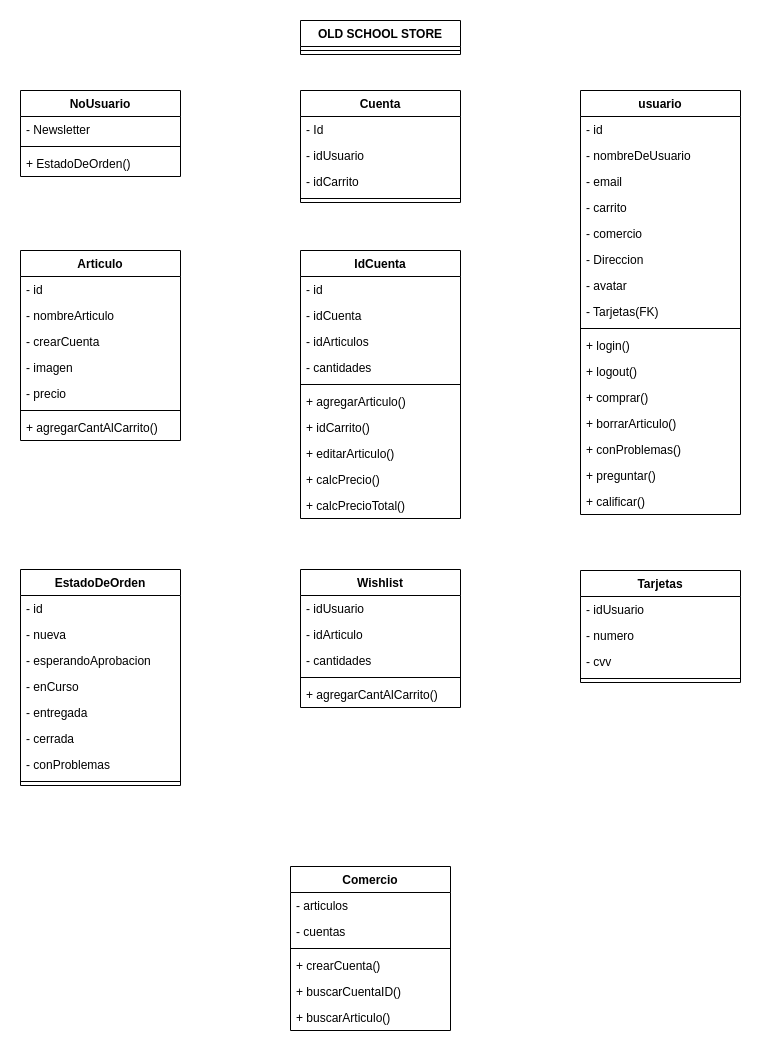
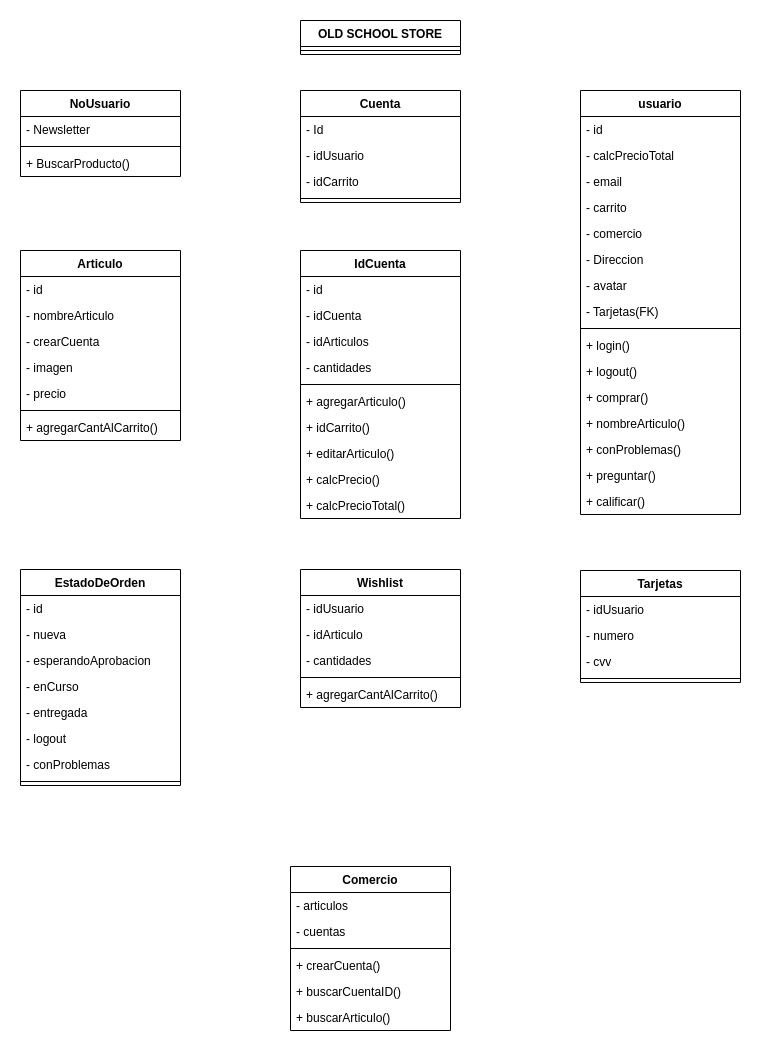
  <mxCell id="0" />
  <mxCell id="1" parent="0" />
  <mxCell id="2" value="Cuenta" style="swimlane;fontStyle=1;align=center;verticalAlign=top;childLayout=stackLayout;horizontal=1;startSize=26;horizontalStack=0;resizeParent=1;resizeParentMax=0;resizeLast=0;collapsible=1;marginBottom=0;" vertex="1" parent="1"><mxGeometry x="300" y="90" width="160" height="112" as="geometry" /></mxCell>
  <mxCell id="3" value="- Id" style="text;strokeColor=none;fillColor=none;align=left;verticalAlign=top;spacingLeft=4;spacingRight=4;overflow=hidden;rotatable=0;points=[[0,0.5],[1,0.5]];portConstraint=eastwest;" vertex="1" parent="2"><mxGeometry y="26" width="160" height="26" as="geometry" /></mxCell>
  <mxCell id="4" value="- idUsuario" style="text;strokeColor=none;fillColor=none;align=left;verticalAlign=top;spacingLeft=4;spacingRight=4;overflow=hidden;rotatable=0;points=[[0,0.5],[1,0.5]];portConstraint=eastwest;" vertex="1" parent="2"><mxGeometry y="52" width="160" height="26" as="geometry" /></mxCell>
  <mxCell id="5" value="- idCarrito" style="text;strokeColor=none;fillColor=none;align=left;verticalAlign=top;spacingLeft=4;spacingRight=4;overflow=hidden;rotatable=0;points=[[0,0.5],[1,0.5]];portConstraint=eastwest;" vertex="1" parent="2"><mxGeometry y="78" width="160" height="26" as="geometry" /></mxCell>
  <mxCell id="6" value="" style="line;strokeWidth=1;fillColor=none;align=left;verticalAlign=middle;spacingTop=-1;spacingLeft=3;spacingRight=3;rotatable=0;labelPosition=right;points=[];portConstraint=eastwest;" vertex="1" parent="2"><mxGeometry y="104" width="160" height="8" as="geometry" /></mxCell>
  <mxCell id="7" value="Comercio" style="swimlane;fontStyle=1;align=center;verticalAlign=top;childLayout=stackLayout;horizontal=1;startSize=26;horizontalStack=0;resizeParent=1;resizeParentMax=0;resizeLast=0;collapsible=1;marginBottom=0;" vertex="1" parent="1"><mxGeometry x="290" y="866" width="160" height="164" as="geometry" /></mxCell>
  <mxCell id="8" value="- articulos" style="text;strokeColor=none;fillColor=none;align=left;verticalAlign=top;spacingLeft=4;spacingRight=4;overflow=hidden;rotatable=0;points=[[0,0.5],[1,0.5]];portConstraint=eastwest;" vertex="1" parent="7"><mxGeometry y="26" width="160" height="26" as="geometry" /></mxCell>
  <mxCell id="9" value="- cuentas" style="text;strokeColor=none;fillColor=none;align=left;verticalAlign=top;spacingLeft=4;spacingRight=4;overflow=hidden;rotatable=0;points=[[0,0.5],[1,0.5]];portConstraint=eastwest;" vertex="1" parent="7"><mxGeometry y="52" width="160" height="26" as="geometry" /></mxCell>
  <mxCell id="10" value="" style="line;strokeWidth=1;fillColor=none;align=left;verticalAlign=middle;spacingTop=-1;spacingLeft=3;spacingRight=3;rotatable=0;labelPosition=right;points=[];portConstraint=eastwest;" vertex="1" parent="7"><mxGeometry y="78" width="160" height="8" as="geometry" /></mxCell>
  <mxCell id="11" value="+ crearCuenta()" style="text;strokeColor=none;fillColor=none;align=left;verticalAlign=top;spacingLeft=4;spacingRight=4;overflow=hidden;rotatable=0;points=[[0,0.5],[1,0.5]];portConstraint=eastwest;" vertex="1" parent="7"><mxGeometry y="86" width="160" height="26" as="geometry" /></mxCell>
  <mxCell id="12" value="+ buscarCuentaID()" style="text;strokeColor=none;fillColor=none;align=left;verticalAlign=top;spacingLeft=4;spacingRight=4;overflow=hidden;rotatable=0;points=[[0,0.5],[1,0.5]];portConstraint=eastwest;" vertex="1" parent="7"><mxGeometry y="112" width="160" height="26" as="geometry" /></mxCell>
  <mxCell id="13" value="+ buscarArticulo()" style="text;strokeColor=none;fillColor=none;align=left;verticalAlign=top;spacingLeft=4;spacingRight=4;overflow=hidden;rotatable=0;points=[[0,0.5],[1,0.5]];portConstraint=eastwest;" vertex="1" parent="7"><mxGeometry y="138" width="160" height="26" as="geometry" /></mxCell>
  <mxCell id="14" value="usuario" style="swimlane;fontStyle=1;align=center;verticalAlign=top;childLayout=stackLayout;horizontal=1;startSize=26;horizontalStack=0;resizeParent=1;resizeParentMax=0;resizeLast=0;collapsible=1;marginBottom=0;" vertex="1" parent="1"><mxGeometry x="580" y="90" width="160" height="424" as="geometry" /></mxCell>
  <mxCell id="15" value="- id&#10;" style="text;strokeColor=none;fillColor=none;align=left;verticalAlign=top;spacingLeft=4;spacingRight=4;overflow=hidden;rotatable=0;points=[[0,0.5],[1,0.5]];portConstraint=eastwest;" vertex="1" parent="14"><mxGeometry y="26" width="160" height="26" as="geometry" /></mxCell>
- <mxCell id="16" value="- nombreDeUsuario" style="text;strokeColor=none;fillColor=none;align=left;verticalAlign=top;spacingLeft=4;spacingRight=4;overflow=hidden;rotatable=0;points=[[0,0.5],[1,0.5]];portConstraint=eastwest;" vertex="1" parent="14"><mxGeometry y="52" width="160" height="26" as="geometry" /></mxCell>
+ <mxCell id="16" value="- calcPrecioTotal" style="text;strokeColor=none;fillColor=none;align=left;verticalAlign=top;spacingLeft=4;spacingRight=4;overflow=hidden;rotatable=0;points=[[0,0.5],[1,0.5]];portConstraint=eastwest;" vertex="1" parent="14"><mxGeometry y="52" width="160" height="26" as="geometry" /></mxCell>
  <mxCell id="17" value="- email" style="text;strokeColor=none;fillColor=none;align=left;verticalAlign=top;spacingLeft=4;spacingRight=4;overflow=hidden;rotatable=0;points=[[0,0.5],[1,0.5]];portConstraint=eastwest;" vertex="1" parent="14"><mxGeometry y="78" width="160" height="26" as="geometry" /></mxCell>
  <mxCell id="18" value="- carrito" style="text;strokeColor=none;fillColor=none;align=left;verticalAlign=top;spacingLeft=4;spacingRight=4;overflow=hidden;rotatable=0;points=[[0,0.5],[1,0.5]];portConstraint=eastwest;" vertex="1" parent="14"><mxGeometry y="104" width="160" height="26" as="geometry" /></mxCell>
  <mxCell id="19" value="- comercio" style="text;strokeColor=none;fillColor=none;align=left;verticalAlign=top;spacingLeft=4;spacingRight=4;overflow=hidden;rotatable=0;points=[[0,0.5],[1,0.5]];portConstraint=eastwest;" vertex="1" parent="14"><mxGeometry y="130" width="160" height="26" as="geometry" /></mxCell>
  <mxCell id="20" value="- Direccion" style="text;strokeColor=none;fillColor=none;align=left;verticalAlign=top;spacingLeft=4;spacingRight=4;overflow=hidden;rotatable=0;points=[[0,0.5],[1,0.5]];portConstraint=eastwest;" vertex="1" parent="14"><mxGeometry y="156" width="160" height="26" as="geometry" /></mxCell>
  <mxCell id="21" value="- avatar" style="text;strokeColor=none;fillColor=none;align=left;verticalAlign=top;spacingLeft=4;spacingRight=4;overflow=hidden;rotatable=0;points=[[0,0.5],[1,0.5]];portConstraint=eastwest;" vertex="1" parent="14"><mxGeometry y="182" width="160" height="26" as="geometry" /></mxCell>
  <mxCell id="22" value="- Tarjetas(FK)" style="text;strokeColor=none;fillColor=none;align=left;verticalAlign=top;spacingLeft=4;spacingRight=4;overflow=hidden;rotatable=0;points=[[0,0.5],[1,0.5]];portConstraint=eastwest;" vertex="1" parent="14"><mxGeometry y="208" width="160" height="26" as="geometry" /></mxCell>
  <mxCell id="23" value="" style="line;strokeWidth=1;fillColor=none;align=left;verticalAlign=middle;spacingTop=-1;spacingLeft=3;spacingRight=3;rotatable=0;labelPosition=right;points=[];portConstraint=eastwest;" vertex="1" parent="14"><mxGeometry y="234" width="160" height="8" as="geometry" /></mxCell>
  <mxCell id="24" value="+ login()" style="text;strokeColor=none;fillColor=none;align=left;verticalAlign=top;spacingLeft=4;spacingRight=4;overflow=hidden;rotatable=0;points=[[0,0.5],[1,0.5]];portConstraint=eastwest;" vertex="1" parent="14"><mxGeometry y="242" width="160" height="26" as="geometry" /></mxCell>
  <mxCell id="25" value="+ logout()" style="text;strokeColor=none;fillColor=none;align=left;verticalAlign=top;spacingLeft=4;spacingRight=4;overflow=hidden;rotatable=0;points=[[0,0.5],[1,0.5]];portConstraint=eastwest;" vertex="1" parent="14"><mxGeometry y="268" width="160" height="26" as="geometry" /></mxCell>
  <mxCell id="26" value="+ comprar()" style="text;strokeColor=none;fillColor=none;align=left;verticalAlign=top;spacingLeft=4;spacingRight=4;overflow=hidden;rotatable=0;points=[[0,0.5],[1,0.5]];portConstraint=eastwest;" vertex="1" parent="14"><mxGeometry y="294" width="160" height="26" as="geometry" /></mxCell>
- <mxCell id="27" value="+ borrarArticulo()" style="text;strokeColor=none;fillColor=none;align=left;verticalAlign=top;spacingLeft=4;spacingRight=4;overflow=hidden;rotatable=0;points=[[0,0.5],[1,0.5]];portConstraint=eastwest;" vertex="1" parent="14"><mxGeometry y="320" width="160" height="26" as="geometry" /></mxCell>
+ <mxCell id="27" value="+ nombreArticulo()" style="text;strokeColor=none;fillColor=none;align=left;verticalAlign=top;spacingLeft=4;spacingRight=4;overflow=hidden;rotatable=0;points=[[0,0.5],[1,0.5]];portConstraint=eastwest;" vertex="1" parent="14"><mxGeometry y="320" width="160" height="26" as="geometry" /></mxCell>
  <mxCell id="28" value="+ conProblemas()" style="text;strokeColor=none;fillColor=none;align=left;verticalAlign=top;spacingLeft=4;spacingRight=4;overflow=hidden;rotatable=0;points=[[0,0.5],[1,0.5]];portConstraint=eastwest;" vertex="1" parent="14"><mxGeometry y="346" width="160" height="26" as="geometry" /></mxCell>
  <mxCell id="29" value="+ preguntar()" style="text;strokeColor=none;fillColor=none;align=left;verticalAlign=top;spacingLeft=4;spacingRight=4;overflow=hidden;rotatable=0;points=[[0,0.5],[1,0.5]];portConstraint=eastwest;" vertex="1" parent="14"><mxGeometry y="372" width="160" height="26" as="geometry" /></mxCell>
  <mxCell id="30" value="+ calificar()" style="text;strokeColor=none;fillColor=none;align=left;verticalAlign=top;spacingLeft=4;spacingRight=4;overflow=hidden;rotatable=0;points=[[0,0.5],[1,0.5]];portConstraint=eastwest;" vertex="1" parent="14"><mxGeometry y="398" width="160" height="26" as="geometry" /></mxCell>
  <mxCell id="31" value="Articulo" style="swimlane;fontStyle=1;align=center;verticalAlign=top;childLayout=stackLayout;horizontal=1;startSize=26;horizontalStack=0;resizeParent=1;resizeParentMax=0;resizeLast=0;collapsible=1;marginBottom=0;" vertex="1" parent="1"><mxGeometry x="20" y="250" width="160" height="190" as="geometry" /></mxCell>
  <mxCell id="32" value="- id" style="text;strokeColor=none;fillColor=none;align=left;verticalAlign=top;spacingLeft=4;spacingRight=4;overflow=hidden;rotatable=0;points=[[0,0.5],[1,0.5]];portConstraint=eastwest;" vertex="1" parent="31"><mxGeometry y="26" width="160" height="26" as="geometry" /></mxCell>
  <mxCell id="33" value="- nombreArticulo" style="text;strokeColor=none;fillColor=none;align=left;verticalAlign=top;spacingLeft=4;spacingRight=4;overflow=hidden;rotatable=0;points=[[0,0.5],[1,0.5]];portConstraint=eastwest;" vertex="1" parent="31"><mxGeometry y="52" width="160" height="26" as="geometry" /></mxCell>
  <mxCell id="34" value="- crearCuenta" style="text;strokeColor=none;fillColor=none;align=left;verticalAlign=top;spacingLeft=4;spacingRight=4;overflow=hidden;rotatable=0;points=[[0,0.5],[1,0.5]];portConstraint=eastwest;" vertex="1" parent="31"><mxGeometry y="78" width="160" height="26" as="geometry" /></mxCell>
  <mxCell id="35" value="- imagen" style="text;strokeColor=none;fillColor=none;align=left;verticalAlign=top;spacingLeft=4;spacingRight=4;overflow=hidden;rotatable=0;points=[[0,0.5],[1,0.5]];portConstraint=eastwest;" vertex="1" parent="31"><mxGeometry y="104" width="160" height="26" as="geometry" /></mxCell>
  <mxCell id="36" value="- precio" style="text;strokeColor=none;fillColor=none;align=left;verticalAlign=top;spacingLeft=4;spacingRight=4;overflow=hidden;rotatable=0;points=[[0,0.5],[1,0.5]];portConstraint=eastwest;" vertex="1" parent="31"><mxGeometry y="130" width="160" height="26" as="geometry" /></mxCell>
  <mxCell id="37" value="" style="line;strokeWidth=1;fillColor=none;align=left;verticalAlign=middle;spacingTop=-1;spacingLeft=3;spacingRight=3;rotatable=0;labelPosition=right;points=[];portConstraint=eastwest;" vertex="1" parent="31"><mxGeometry y="156" width="160" height="8" as="geometry" /></mxCell>
  <mxCell id="38" value="+ agregarCantAlCarrito()" style="text;strokeColor=none;fillColor=none;align=left;verticalAlign=top;spacingLeft=4;spacingRight=4;overflow=hidden;rotatable=0;points=[[0,0.5],[1,0.5]];portConstraint=eastwest;" vertex="1" parent="31"><mxGeometry y="164" width="160" height="26" as="geometry" /></mxCell>
  <mxCell id="39" value="IdCuenta" style="swimlane;fontStyle=1;align=center;verticalAlign=top;childLayout=stackLayout;horizontal=1;startSize=26;horizontalStack=0;resizeParent=1;resizeParentMax=0;resizeLast=0;collapsible=1;marginBottom=0;" vertex="1" parent="1"><mxGeometry x="300" y="250" width="160" height="268" as="geometry" /></mxCell>
  <mxCell id="40" value="- id" style="text;strokeColor=none;fillColor=none;align=left;verticalAlign=top;spacingLeft=4;spacingRight=4;overflow=hidden;rotatable=0;points=[[0,0.5],[1,0.5]];portConstraint=eastwest;" vertex="1" parent="39"><mxGeometry y="26" width="160" height="26" as="geometry" /></mxCell>
  <mxCell id="41" value="- idCuenta" style="text;strokeColor=none;fillColor=none;align=left;verticalAlign=top;spacingLeft=4;spacingRight=4;overflow=hidden;rotatable=0;points=[[0,0.5],[1,0.5]];portConstraint=eastwest;" vertex="1" parent="39"><mxGeometry y="52" width="160" height="26" as="geometry" /></mxCell>
  <mxCell id="42" value="- idArticulos" style="text;strokeColor=none;fillColor=none;align=left;verticalAlign=top;spacingLeft=4;spacingRight=4;overflow=hidden;rotatable=0;points=[[0,0.5],[1,0.5]];portConstraint=eastwest;" vertex="1" parent="39"><mxGeometry y="78" width="160" height="26" as="geometry" /></mxCell>
  <mxCell id="43" value="- cantidades" style="text;strokeColor=none;fillColor=none;align=left;verticalAlign=top;spacingLeft=4;spacingRight=4;overflow=hidden;rotatable=0;points=[[0,0.5],[1,0.5]];portConstraint=eastwest;" vertex="1" parent="39"><mxGeometry y="104" width="160" height="26" as="geometry" /></mxCell>
  <mxCell id="44" value="" style="line;strokeWidth=1;fillColor=none;align=left;verticalAlign=middle;spacingTop=-1;spacingLeft=3;spacingRight=3;rotatable=0;labelPosition=right;points=[];portConstraint=eastwest;" vertex="1" parent="39"><mxGeometry y="130" width="160" height="8" as="geometry" /></mxCell>
  <mxCell id="45" value="+ agregarArticulo()" style="text;strokeColor=none;fillColor=none;align=left;verticalAlign=top;spacingLeft=4;spacingRight=4;overflow=hidden;rotatable=0;points=[[0,0.5],[1,0.5]];portConstraint=eastwest;" vertex="1" parent="39"><mxGeometry y="138" width="160" height="26" as="geometry" /></mxCell>
  <mxCell id="46" value="+ idCarrito()" style="text;strokeColor=none;fillColor=none;align=left;verticalAlign=top;spacingLeft=4;spacingRight=4;overflow=hidden;rotatable=0;points=[[0,0.5],[1,0.5]];portConstraint=eastwest;" vertex="1" parent="39"><mxGeometry y="164" width="160" height="26" as="geometry" /></mxCell>
  <mxCell id="47" value="+ editarArticulo()" style="text;strokeColor=none;fillColor=none;align=left;verticalAlign=top;spacingLeft=4;spacingRight=4;overflow=hidden;rotatable=0;points=[[0,0.5],[1,0.5]];portConstraint=eastwest;" vertex="1" parent="39"><mxGeometry y="190" width="160" height="26" as="geometry" /></mxCell>
  <mxCell id="48" value="+ calcPrecio()" style="text;strokeColor=none;fillColor=none;align=left;verticalAlign=top;spacingLeft=4;spacingRight=4;overflow=hidden;rotatable=0;points=[[0,0.5],[1,0.5]];portConstraint=eastwest;" vertex="1" parent="39"><mxGeometry y="216" width="160" height="26" as="geometry" /></mxCell>
  <mxCell id="49" value="+ calcPrecioTotal()" style="text;strokeColor=none;fillColor=none;align=left;verticalAlign=top;spacingLeft=4;spacingRight=4;overflow=hidden;rotatable=0;points=[[0,0.5],[1,0.5]];portConstraint=eastwest;" vertex="1" parent="39"><mxGeometry y="242" width="160" height="26" as="geometry" /></mxCell>
  <mxCell id="50" value="NoUsuario" style="swimlane;fontStyle=1;align=center;verticalAlign=top;childLayout=stackLayout;horizontal=1;startSize=26;horizontalStack=0;resizeParent=1;resizeParentMax=0;resizeLast=0;collapsible=1;marginBottom=0;" vertex="1" parent="1"><mxGeometry x="20" y="90" width="160" height="86" as="geometry" /></mxCell>
  <mxCell id="51" value="- Newsletter" style="text;strokeColor=none;fillColor=none;align=left;verticalAlign=top;spacingLeft=4;spacingRight=4;overflow=hidden;rotatable=0;points=[[0,0.5],[1,0.5]];portConstraint=eastwest;" vertex="1" parent="50"><mxGeometry y="26" width="160" height="26" as="geometry" /></mxCell>
  <mxCell id="52" value="" style="line;strokeWidth=1;fillColor=none;align=left;verticalAlign=middle;spacingTop=-1;spacingLeft=3;spacingRight=3;rotatable=0;labelPosition=right;points=[];portConstraint=eastwest;" vertex="1" parent="50"><mxGeometry y="52" width="160" height="8" as="geometry" /></mxCell>
- <mxCell id="53" value="+ EstadoDeOrden()" style="text;strokeColor=none;fillColor=none;align=left;verticalAlign=top;spacingLeft=4;spacingRight=4;overflow=hidden;rotatable=0;points=[[0,0.5],[1,0.5]];portConstraint=eastwest;" vertex="1" parent="50"><mxGeometry y="60" width="160" height="26" as="geometry" /></mxCell>
+ <mxCell id="53" value="+ BuscarProducto()" style="text;strokeColor=none;fillColor=none;align=left;verticalAlign=top;spacingLeft=4;spacingRight=4;overflow=hidden;rotatable=0;points=[[0,0.5],[1,0.5]];portConstraint=eastwest;" vertex="1" parent="50"><mxGeometry y="60" width="160" height="26" as="geometry" /></mxCell>
  <mxCell id="54" value="OLD SCHOOL STORE" style="swimlane;fontStyle=1;align=center;verticalAlign=top;childLayout=stackLayout;horizontal=1;startSize=26;horizontalStack=0;resizeParent=1;resizeParentMax=0;resizeLast=0;collapsible=1;marginBottom=0;" vertex="1" parent="1"><mxGeometry x="300" y="20" width="160" height="34" as="geometry" /></mxCell>
  <mxCell id="55" value="" style="line;strokeWidth=1;fillColor=none;align=left;verticalAlign=middle;spacingTop=-1;spacingLeft=3;spacingRight=3;rotatable=0;labelPosition=right;points=[];portConstraint=eastwest;" vertex="1" parent="54"><mxGeometry y="26" width="160" height="8" as="geometry" /></mxCell>
  <mxCell id="56" value="Tarjetas" style="swimlane;fontStyle=1;align=center;verticalAlign=top;childLayout=stackLayout;horizontal=1;startSize=26;horizontalStack=0;resizeParent=1;resizeParentMax=0;resizeLast=0;collapsible=1;marginBottom=0;" vertex="1" parent="1"><mxGeometry x="580" y="570" width="160" height="112" as="geometry" /></mxCell>
  <mxCell id="57" value="- idUsuario" style="text;strokeColor=none;fillColor=none;align=left;verticalAlign=top;spacingLeft=4;spacingRight=4;overflow=hidden;rotatable=0;points=[[0,0.5],[1,0.5]];portConstraint=eastwest;" vertex="1" parent="56"><mxGeometry y="26" width="160" height="26" as="geometry" /></mxCell>
  <mxCell id="58" value="- numero" style="text;strokeColor=none;fillColor=none;align=left;verticalAlign=top;spacingLeft=4;spacingRight=4;overflow=hidden;rotatable=0;points=[[0,0.5],[1,0.5]];portConstraint=eastwest;" vertex="1" parent="56"><mxGeometry y="52" width="160" height="26" as="geometry" /></mxCell>
  <mxCell id="59" value="- cvv" style="text;strokeColor=none;fillColor=none;align=left;verticalAlign=top;spacingLeft=4;spacingRight=4;overflow=hidden;rotatable=0;points=[[0,0.5],[1,0.5]];portConstraint=eastwest;" vertex="1" parent="56"><mxGeometry y="78" width="160" height="26" as="geometry" /></mxCell>
  <mxCell id="60" value="" style="line;strokeWidth=1;fillColor=none;align=left;verticalAlign=middle;spacingTop=-1;spacingLeft=3;spacingRight=3;rotatable=0;labelPosition=right;points=[];portConstraint=eastwest;" vertex="1" parent="56"><mxGeometry y="104" width="160" height="8" as="geometry" /></mxCell>
  <mxCell id="61" value="Wishlist" style="swimlane;fontStyle=1;align=center;verticalAlign=top;childLayout=stackLayout;horizontal=1;startSize=26;horizontalStack=0;resizeParent=1;resizeParentMax=0;resizeLast=0;collapsible=1;marginBottom=0;" vertex="1" parent="1"><mxGeometry x="300" y="569" width="160" height="138" as="geometry" /></mxCell>
  <mxCell id="62" value="- idUsuario" style="text;strokeColor=none;fillColor=none;align=left;verticalAlign=top;spacingLeft=4;spacingRight=4;overflow=hidden;rotatable=0;points=[[0,0.5],[1,0.5]];portConstraint=eastwest;" vertex="1" parent="61"><mxGeometry y="26" width="160" height="26" as="geometry" /></mxCell>
  <mxCell id="63" value="- idArticulo" style="text;strokeColor=none;fillColor=none;align=left;verticalAlign=top;spacingLeft=4;spacingRight=4;overflow=hidden;rotatable=0;points=[[0,0.5],[1,0.5]];portConstraint=eastwest;" vertex="1" parent="61"><mxGeometry y="52" width="160" height="26" as="geometry" /></mxCell>
  <mxCell id="64" value="- cantidades" style="text;strokeColor=none;fillColor=none;align=left;verticalAlign=top;spacingLeft=4;spacingRight=4;overflow=hidden;rotatable=0;points=[[0,0.5],[1,0.5]];portConstraint=eastwest;" vertex="1" parent="61"><mxGeometry y="78" width="160" height="26" as="geometry" /></mxCell>
  <mxCell id="65" value="" style="line;strokeWidth=1;fillColor=none;align=left;verticalAlign=middle;spacingTop=-1;spacingLeft=3;spacingRight=3;rotatable=0;labelPosition=right;points=[];portConstraint=eastwest;" vertex="1" parent="61"><mxGeometry y="104" width="160" height="8" as="geometry" /></mxCell>
  <mxCell id="66" value="+ agregarCantAlCarrito()" style="text;strokeColor=none;fillColor=none;align=left;verticalAlign=top;spacingLeft=4;spacingRight=4;overflow=hidden;rotatable=0;points=[[0,0.5],[1,0.5]];portConstraint=eastwest;" vertex="1" parent="61"><mxGeometry y="112" width="160" height="26" as="geometry" /></mxCell>
  <mxCell id="67" value="EstadoDeOrden" style="swimlane;fontStyle=1;align=center;verticalAlign=top;childLayout=stackLayout;horizontal=1;startSize=26;horizontalStack=0;resizeParent=1;resizeParentMax=0;resizeLast=0;collapsible=1;marginBottom=0;" vertex="1" parent="1"><mxGeometry x="20" y="569" width="160" height="216" as="geometry" /></mxCell>
  <mxCell id="68" value="- id" style="text;strokeColor=none;fillColor=none;align=left;verticalAlign=top;spacingLeft=4;spacingRight=4;overflow=hidden;rotatable=0;points=[[0,0.5],[1,0.5]];portConstraint=eastwest;" vertex="1" parent="67"><mxGeometry y="26" width="160" height="26" as="geometry" /></mxCell>
  <mxCell id="69" value="- nueva" style="text;strokeColor=none;fillColor=none;align=left;verticalAlign=top;spacingLeft=4;spacingRight=4;overflow=hidden;rotatable=0;points=[[0,0.5],[1,0.5]];portConstraint=eastwest;" vertex="1" parent="67"><mxGeometry y="52" width="160" height="26" as="geometry" /></mxCell>
  <mxCell id="70" value="- esperandoAprobacion" style="text;strokeColor=none;fillColor=none;align=left;verticalAlign=top;spacingLeft=4;spacingRight=4;overflow=hidden;rotatable=0;points=[[0,0.5],[1,0.5]];portConstraint=eastwest;" vertex="1" parent="67"><mxGeometry y="78" width="160" height="26" as="geometry" /></mxCell>
  <mxCell id="71" value="- enCurso" style="text;strokeColor=none;fillColor=none;align=left;verticalAlign=top;spacingLeft=4;spacingRight=4;overflow=hidden;rotatable=0;points=[[0,0.5],[1,0.5]];portConstraint=eastwest;" vertex="1" parent="67"><mxGeometry y="104" width="160" height="26" as="geometry" /></mxCell>
  <mxCell id="72" value="- entregada" style="text;strokeColor=none;fillColor=none;align=left;verticalAlign=top;spacingLeft=4;spacingRight=4;overflow=hidden;rotatable=0;points=[[0,0.5],[1,0.5]];portConstraint=eastwest;" vertex="1" parent="67"><mxGeometry y="130" width="160" height="26" as="geometry" /></mxCell>
- <mxCell id="73" value="- cerrada" style="text;strokeColor=none;fillColor=none;align=left;verticalAlign=top;spacingLeft=4;spacingRight=4;overflow=hidden;rotatable=0;points=[[0,0.5],[1,0.5]];portConstraint=eastwest;" vertex="1" parent="67"><mxGeometry y="156" width="160" height="26" as="geometry" /></mxCell>
+ <mxCell id="73" value="- logout" style="text;strokeColor=none;fillColor=none;align=left;verticalAlign=top;spacingLeft=4;spacingRight=4;overflow=hidden;rotatable=0;points=[[0,0.5],[1,0.5]];portConstraint=eastwest;" vertex="1" parent="67"><mxGeometry y="156" width="160" height="26" as="geometry" /></mxCell>
  <mxCell id="74" value="- conProblemas" style="text;strokeColor=none;fillColor=none;align=left;verticalAlign=top;spacingLeft=4;spacingRight=4;overflow=hidden;rotatable=0;points=[[0,0.5],[1,0.5]];portConstraint=eastwest;" vertex="1" parent="67"><mxGeometry y="182" width="160" height="26" as="geometry" /></mxCell>
  <mxCell id="75" value="" style="line;strokeWidth=1;fillColor=none;align=left;verticalAlign=middle;spacingTop=-1;spacingLeft=3;spacingRight=3;rotatable=0;labelPosition=right;points=[];portConstraint=eastwest;" vertex="1" parent="67"><mxGeometry y="208" width="160" height="8" as="geometry" /></mxCell>
